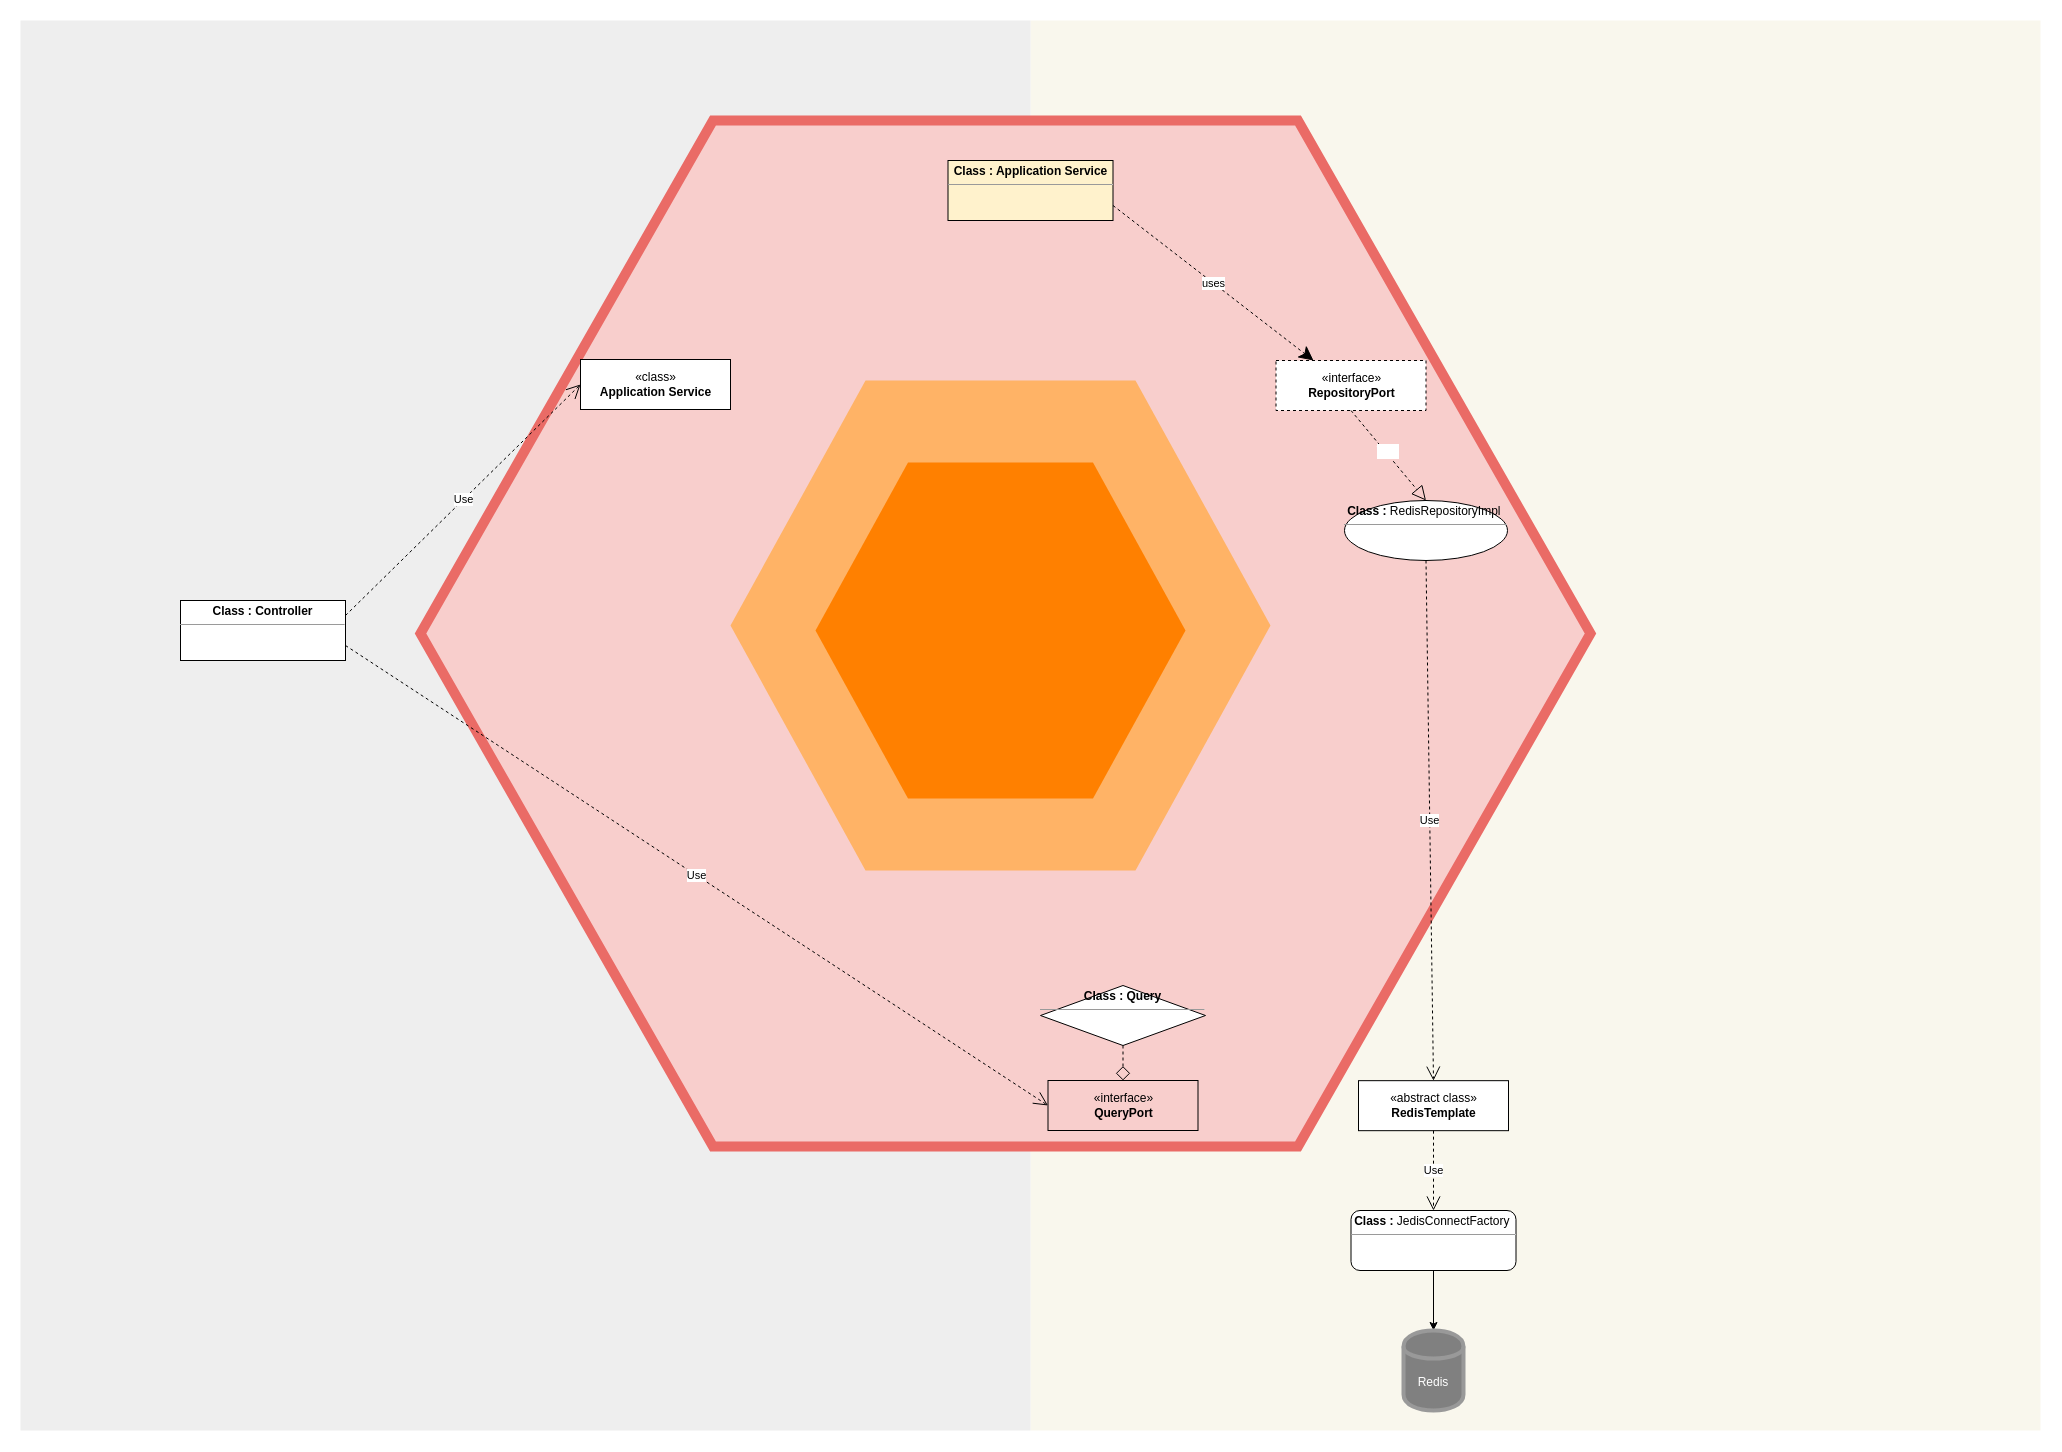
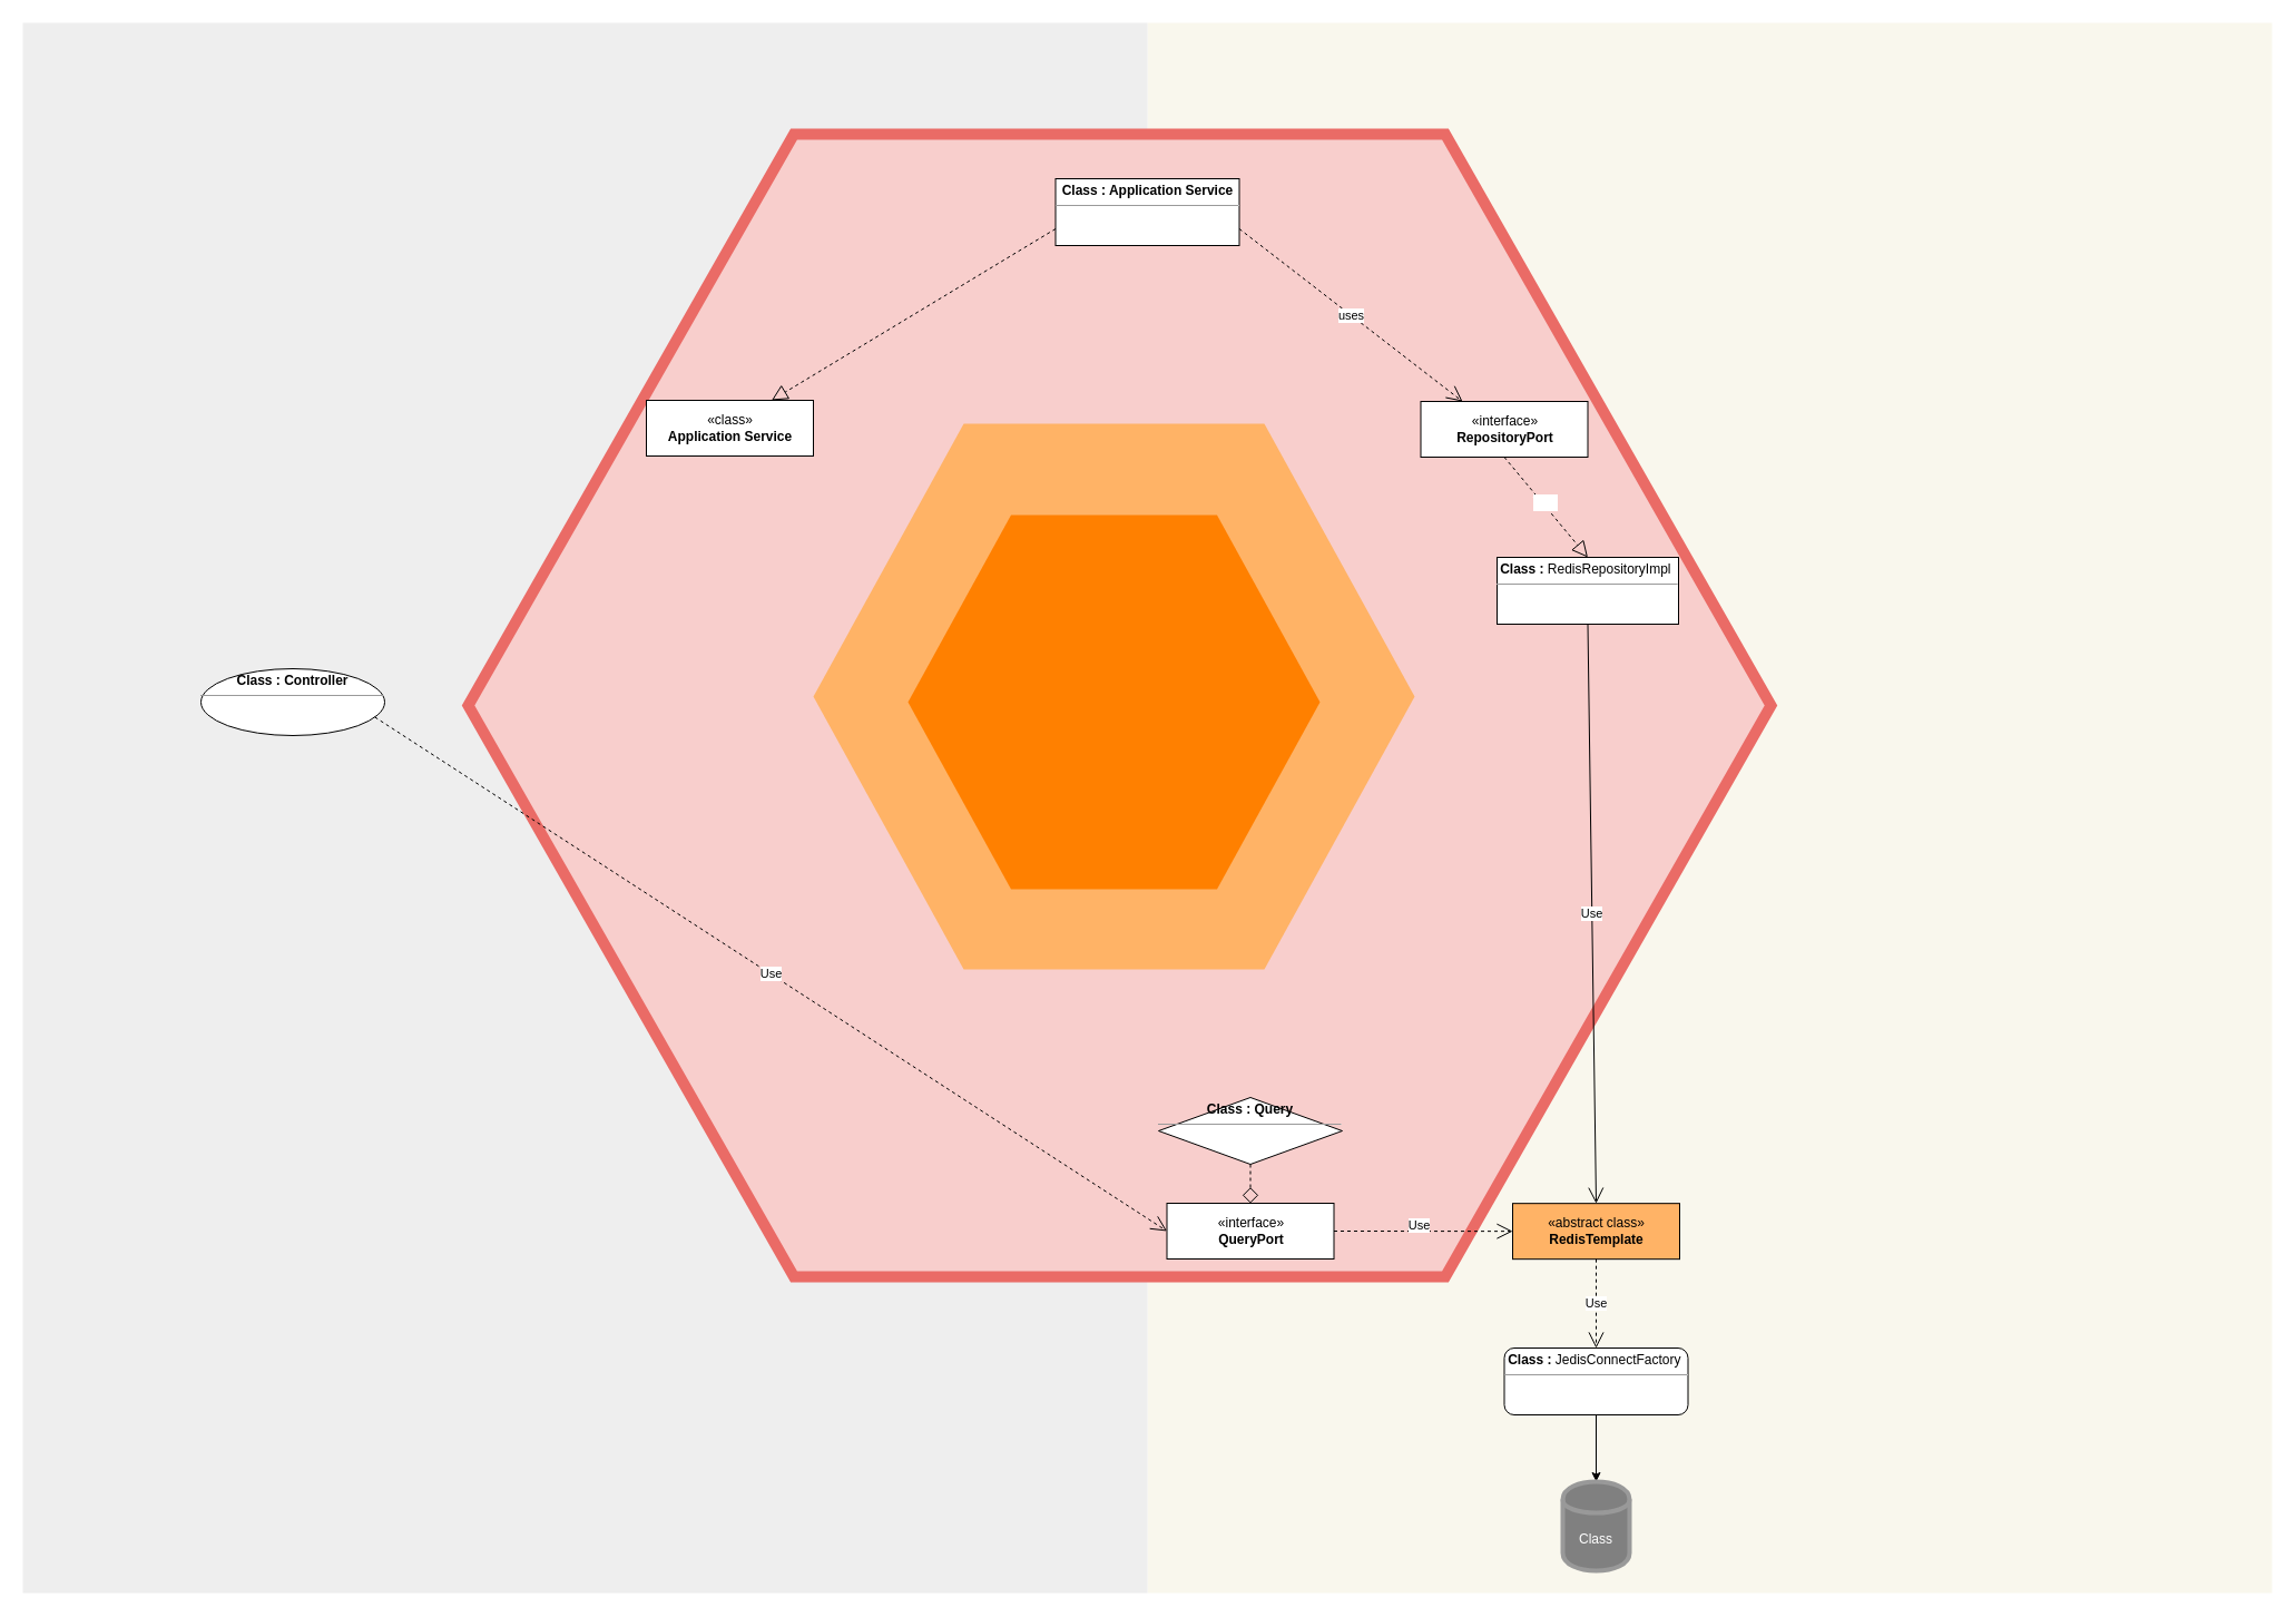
  <mxCell id="0" />
  <mxCell id="1" parent="0" />
  <mxCell id="2" value="" style="rounded=0;whiteSpace=wrap;html=1;fillColor=#f9f7ed;strokeColor=none;" vertex="1" parent="1"><mxGeometry x="1030" y="20" width="1010" height="1410" as="geometry" /></mxCell>
  <mxCell id="3" value="" style="rounded=0;whiteSpace=wrap;html=1;fillColor=#eeeeee;strokeColor=none;" vertex="1" parent="1"><mxGeometry x="20" y="20" width="1010" height="1410" as="geometry" /></mxCell>
  <mxCell id="4" value="" style="shape=hexagon;perimeter=hexagonPerimeter2;whiteSpace=wrap;html=1;strokeWidth=10;strokeColor=#EA6B66;fillColor=#F8CECC;" vertex="1" parent="1"><mxGeometry x="420" y="120" width="1170" height="1026" as="geometry" /></mxCell>
  <mxCell id="5" value="" style="shape=hexagon;perimeter=hexagonPerimeter2;whiteSpace=wrap;html=1;fillColor=#FFB366;strokeColor=none;" vertex="1" parent="1"><mxGeometry x="730" y="380" width="540" height="490" as="geometry" /></mxCell>
- <mxCell id="6" value="«abstract class»&lt;br&gt;&lt;b&gt;RedisTemplate&lt;/b&gt;&lt;br&gt;" style="html=1;" vertex="1" parent="1"><mxGeometry x="1358" y="1080.167" width="150" height="50" as="geometry" /></mxCell>
+ <mxCell id="6" value="«abstract class»&lt;br&gt;&lt;b&gt;RedisTemplate&lt;/b&gt;&lt;br&gt;" style="html=1;fillColor=#ffb366;" vertex="1" parent="1"><mxGeometry x="1358" y="1080.167" width="150" height="50" as="geometry" /></mxCell>
  <mxCell id="7" value="" style="edgeStyle=orthogonalEdgeStyle;rounded=0;orthogonalLoop=1;jettySize=auto;html=1;exitX=0.5;exitY=1;exitDx=0;exitDy=0;" edge="1" parent="1" source="26" target="23"><mxGeometry relative="1" as="geometry"><mxPoint x="1508" y="1300" as="sourcePoint" /></mxGeometry></mxCell>
- <mxCell id="8" value="&lt;p style=&quot;margin: 0px ; margin-top: 4px ; text-align: center&quot;&gt;&lt;b&gt;Class :&amp;nbsp;&lt;/b&gt;&lt;span&gt;RedisRepositoryImpl&amp;nbsp;&lt;/span&gt;&lt;/p&gt;&lt;hr size=&quot;1&quot;&gt;&lt;div style=&quot;height: 2px&quot;&gt;&lt;/div&gt;" style="ellipse;verticalAlign=top;align=left;overflow=fill;fontSize=12;fontFamily=Helvetica;html=1;" vertex="1" parent="1"><mxGeometry x="1344" y="500" width="163" height="60" as="geometry" /></mxCell>
- <mxCell id="9" value="Use" style="endArrow=open;endSize=12;dashed=1;html=1;exitX=0.5;exitY=1;exitDx=0;exitDy=0;entryX=0.5;entryY=0;entryDx=0;entryDy=0;" edge="1" parent="1" source="8" target="6"><mxGeometry width="160" relative="1" as="geometry"><mxPoint x="1194" y="-120" as="sourcePoint" /><mxPoint x="1354" y="-120" as="targetPoint" /></mxGeometry></mxCell>
+ <mxCell id="8" value="&lt;p style=&quot;margin: 0px ; margin-top: 4px ; text-align: center&quot;&gt;&lt;b&gt;Class :&amp;nbsp;&lt;/b&gt;&lt;span&gt;RedisRepositoryImpl&amp;nbsp;&lt;/span&gt;&lt;/p&gt;&lt;hr size=&quot;1&quot;&gt;&lt;div style=&quot;height: 2px&quot;&gt;&lt;/div&gt;" style="verticalAlign=top;align=left;overflow=fill;fontSize=12;fontFamily=Helvetica;html=1;" vertex="1" parent="1"><mxGeometry x="1344" y="500" width="163" height="60" as="geometry" /></mxCell>
+ <mxCell id="9" value="Use" style="endArrow=open;endSize=12;dashed=0;html=1;exitX=0.5;exitY=1;exitDx=0;exitDy=0;entryX=0.5;entryY=0;entryDx=0;entryDy=0;" edge="1" parent="1" source="8" target="6"><mxGeometry width="160" relative="1" as="geometry"><mxPoint x="1194" y="-120" as="sourcePoint" /><mxPoint x="1354" y="-120" as="targetPoint" /></mxGeometry></mxCell>
  <mxCell id="10" value="&lt;p style=&quot;margin: 0px ; margin-top: 4px ; text-align: center&quot;&gt;&lt;b&gt;Class : Query&lt;/b&gt;&lt;/p&gt;&lt;hr size=&quot;1&quot;&gt;&lt;div style=&quot;height: 2px&quot;&gt;&lt;/div&gt;" style="rhombus;verticalAlign=top;align=left;overflow=fill;fontSize=12;fontFamily=Helvetica;html=1;" vertex="1" parent="1"><mxGeometry x="1040" y="985" width="165" height="60" as="geometry" /></mxCell>
- <mxCell id="12" value="«interface»&lt;br&gt;&lt;b&gt;RepositoryPort&lt;/b&gt;&lt;br&gt;" style="html=1;dashed=1;" vertex="1" parent="1"><mxGeometry x="1275.5" y="360" width="150" height="50" as="geometry" /></mxCell>
+ <mxCell id="11" value="Use" style="endArrow=open;endSize=12;dashed=1;html=1;exitX=1;exitY=0.5;exitDx=0;exitDy=0;entryX=0;entryY=0.5;entryDx=0;entryDy=0;" edge="1" parent="1" source="24" target="6"><mxGeometry x="-0.05" y="5" width="160" relative="1" as="geometry"><mxPoint x="1498" y="-80" as="sourcePoint" /><mxPoint x="1323" y="-10" as="targetPoint" /><Array as="points" /><mxPoint as="offset" /></mxGeometry></mxCell>
+ <mxCell id="12" value="«interface»&lt;br&gt;&lt;b&gt;RepositoryPort&lt;/b&gt;&lt;br&gt;" style="html=1;" vertex="1" parent="1"><mxGeometry x="1275.5" y="360" width="150" height="50" as="geometry" /></mxCell>
  <mxCell id="13" value="" style="endArrow=block;dashed=1;endFill=0;endSize=12;html=1;exitX=0.5;exitY=1;exitDx=0;exitDy=0;entryX=0.5;entryY=0;entryDx=0;entryDy=0;" edge="1" parent="1" source="12" target="8"><mxGeometry width="160" relative="1" as="geometry"><mxPoint x="1330" y="-270" as="sourcePoint" /><mxPoint x="1580" y="-190" as="targetPoint" /></mxGeometry></mxCell>
  <mxCell id="14" value="Text" style="text;html=1;resizable=0;points=[];align=center;verticalAlign=middle;labelBackgroundColor=#ffffff;fontColor=#FFFFFF;" vertex="1" connectable="0" parent="13"><mxGeometry x="-0.082" y="2" relative="1" as="geometry"><mxPoint as="offset" /></mxGeometry></mxCell>
- <mxCell id="15" value="uses" style="endArrow=classic;endSize=12;dashed=1;html=1;exitX=1;exitY=0.75;exitDx=0;exitDy=0;entryX=0.25;entryY=0;entryDx=0;entryDy=0;" edge="1" parent="1" source="20" target="12"><mxGeometry width="160" relative="1" as="geometry"><mxPoint x="1498" y="-80" as="sourcePoint" /><mxPoint x="1360" y="-10" as="targetPoint" /></mxGeometry></mxCell>
+ <mxCell id="15" value="uses" style="endArrow=open;endSize=12;dashed=1;html=1;exitX=1;exitY=0.75;exitDx=0;exitDy=0;entryX=0.25;entryY=0;entryDx=0;entryDy=0;" edge="1" parent="1" source="20" target="12"><mxGeometry width="160" relative="1" as="geometry"><mxPoint x="1498" y="-80" as="sourcePoint" /><mxPoint x="1360" y="-10" as="targetPoint" /></mxGeometry></mxCell>
  <mxCell id="16" value="«class»&lt;br&gt;&lt;b&gt;Application Service&lt;/b&gt;&lt;br&gt;" style="html=1;" vertex="1" parent="1"><mxGeometry x="580" y="359" width="150" height="50" as="geometry" /></mxCell>
- <mxCell id="17" value="&lt;p style=&quot;margin: 0px ; margin-top: 4px ; text-align: center&quot;&gt;&lt;b&gt;Class : Controller&lt;/b&gt;&lt;/p&gt;&lt;hr size=&quot;1&quot;&gt;&lt;div style=&quot;height: 2px&quot;&gt;&lt;/div&gt;" style="verticalAlign=top;align=left;overflow=fill;fontSize=12;fontFamily=Helvetica;html=1;" vertex="1" parent="1"><mxGeometry x="180" y="600" width="165" height="60" as="geometry" /></mxCell>
+ <mxCell id="17" value="&lt;p style=&quot;margin: 0px ; margin-top: 4px ; text-align: center&quot;&gt;&lt;b&gt;Class : Controller&lt;/b&gt;&lt;/p&gt;&lt;hr size=&quot;1&quot;&gt;&lt;div style=&quot;height: 2px&quot;&gt;&lt;/div&gt;" style="ellipse;verticalAlign=top;align=left;overflow=fill;fontSize=12;fontFamily=Helvetica;html=1;" vertex="1" parent="1"><mxGeometry x="180" y="600" width="165" height="60" as="geometry" /></mxCell>
  <mxCell id="18" value="Use" style="endArrow=open;endSize=12;dashed=1;html=1;exitX=1;exitY=0.75;exitDx=0;exitDy=0;entryX=0;entryY=0.5;entryDx=0;entryDy=0;" edge="1" parent="1" source="17" target="24"><mxGeometry width="160" relative="1" as="geometry"><mxPoint x="680" y="-60" as="sourcePoint" /><mxPoint x="840" y="-60" as="targetPoint" /></mxGeometry></mxCell>
- <mxCell id="19" value="Use" style="endArrow=open;endSize=12;dashed=1;html=1;exitX=1;exitY=0.25;exitDx=0;exitDy=0;entryX=0;entryY=0.5;entryDx=0;entryDy=0;" edge="1" parent="1" source="17" target="16"><mxGeometry width="160" relative="1" as="geometry"><mxPoint x="655" y="-180" as="sourcePoint" /><mxPoint x="800" y="-110" as="targetPoint" /></mxGeometry></mxCell>
- <mxCell id="20" value="&lt;p style=&quot;margin: 0px ; margin-top: 4px ; text-align: center&quot;&gt;&lt;b&gt;Class : Application Service&lt;/b&gt;&lt;/p&gt;&lt;hr size=&quot;1&quot;&gt;&lt;div style=&quot;height: 2px&quot;&gt;&lt;/div&gt;" style="verticalAlign=top;align=left;overflow=fill;fontSize=12;fontFamily=Helvetica;html=1;fillColor=#fff2cc;" vertex="1" parent="1"><mxGeometry x="947.5" y="160" width="165" height="60" as="geometry" /></mxCell>
+ <mxCell id="20" value="&lt;p style=&quot;margin: 0px ; margin-top: 4px ; text-align: center&quot;&gt;&lt;b&gt;Class : Application Service&lt;/b&gt;&lt;/p&gt;&lt;hr size=&quot;1&quot;&gt;&lt;div style=&quot;height: 2px&quot;&gt;&lt;/div&gt;" style="verticalAlign=top;align=left;overflow=fill;fontSize=12;fontFamily=Helvetica;html=1;" vertex="1" parent="1"><mxGeometry x="947.5" y="160" width="165" height="60" as="geometry" /></mxCell>
+ <mxCell id="21" value="" style="endArrow=block;dashed=1;endFill=0;endSize=12;html=1;entryX=0.75;entryY=0;entryDx=0;entryDy=0;exitX=0;exitY=0.75;exitDx=0;exitDy=0;" edge="1" parent="1" source="20" target="16"><mxGeometry width="160" relative="1" as="geometry"><mxPoint x="850" y="-150" as="sourcePoint" /><mxPoint x="1010" y="-150" as="targetPoint" /></mxGeometry></mxCell>
  <mxCell id="22" value="" style="shape=hexagon;perimeter=hexagonPerimeter2;whiteSpace=wrap;html=1;fillColor=#FF8000;strokeColor=none;fontColor=#ffffff;" vertex="1" parent="1"><mxGeometry x="815" y="462" width="370" height="336" as="geometry" /></mxCell>
- <mxCell id="23" value="Redis" style="shape=cylinder;whiteSpace=wrap;html=1;boundedLbl=1;backgroundOutline=1;strokeColor=#999999;strokeWidth=4;fillColor=#808080;fontColor=#FFFFFF;" vertex="1" parent="1"><mxGeometry x="1403" y="1330" width="60" height="80" as="geometry" /></mxCell>
- <mxCell id="24" value="«interface»&lt;br&gt;&lt;b&gt;QueryPort&lt;/b&gt;&lt;br&gt;" style="html=1;fillColor=#f8cecc;" vertex="1" parent="1"><mxGeometry x="1047.5" y="1080" width="150" height="50" as="geometry" /></mxCell>
+ <mxCell id="23" value="Class" style="shape=cylinder;whiteSpace=wrap;html=1;boundedLbl=1;backgroundOutline=1;strokeColor=#999999;strokeWidth=4;fillColor=#808080;fontColor=#FFFFFF;" vertex="1" parent="1"><mxGeometry x="1403" y="1330" width="60" height="80" as="geometry" /></mxCell>
+ <mxCell id="24" value="«interface»&lt;br&gt;&lt;b&gt;QueryPort&lt;/b&gt;&lt;br&gt;" style="html=1;" vertex="1" parent="1"><mxGeometry x="1047.5" y="1080" width="150" height="50" as="geometry" /></mxCell>
  <mxCell id="25" value="Use" style="endArrow=open;endSize=12;dashed=1;html=1;exitX=0.5;exitY=1;exitDx=0;exitDy=0;entryX=0.5;entryY=0;entryDx=0;entryDy=0;" edge="1" parent="1" source="6" target="26"><mxGeometry width="160" relative="1" as="geometry"><mxPoint x="1250" y="1320" as="sourcePoint" /><mxPoint x="1507.705" y="1240" as="targetPoint" /></mxGeometry></mxCell>
  <mxCell id="26" value="&lt;p style=&quot;margin: 0px ; margin-top: 4px ; text-align: center&quot;&gt;&lt;b&gt;Class : &lt;/b&gt;JedisConnectFactory&lt;span&gt;&amp;nbsp;&lt;/span&gt;&lt;/p&gt;&lt;hr size=&quot;1&quot;&gt;&lt;div style=&quot;height: 2px&quot;&gt;&lt;/div&gt;" style="verticalAlign=top;align=left;overflow=fill;fontSize=12;fontFamily=Helvetica;html=1;rounded=1;" vertex="1" parent="1"><mxGeometry x="1350.5" y="1210" width="165" height="60" as="geometry" /></mxCell>
  <mxCell id="27" value="" style="endArrow=diamond;dashed=1;endFill=0;endSize=12;html=1;exitX=0.5;exitY=1;exitDx=0;exitDy=0;" edge="1" parent="1" source="10" target="24"><mxGeometry width="160" relative="1" as="geometry"><mxPoint x="1358" y="920" as="sourcePoint" /><mxPoint x="1486.781" y="1050" as="targetPoint" /></mxGeometry></mxCell>
